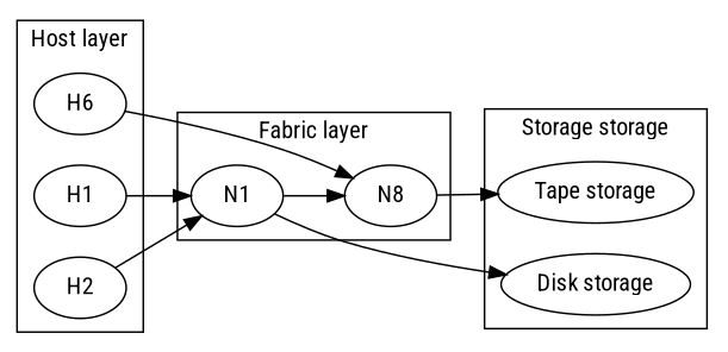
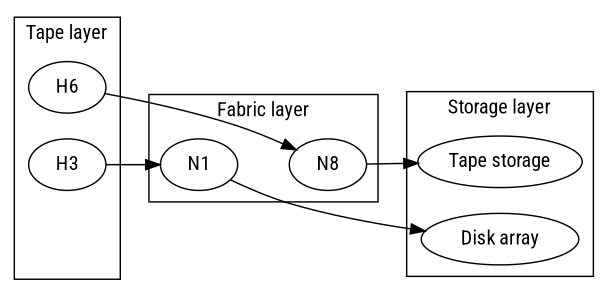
  digraph {
    fontname="Roboto Condensed"
    rankdir=LR
    node [fontname="Roboto Condensed"]
    edge [fontname="Roboto Condensed"]
    N1
    n2 [label=N8]
-   H1
-   H2
+   H1 [label=H3]
    n5 [label=H6]
-   n6 [label="Disk storage"]
+   n6 [label="Disk array"]
    n7 [label="Tape storage"]
    subgraph cluster_1 {
      label="Fabric layer"
      N1
      n2
    }
    subgraph cluster_2 {
-     label="Host layer"
+     label="Tape layer"
      H1
-     H2
      n5
    }
    subgraph cluster_3 {
-     label="Storage storage"
+     label="Storage layer"
      n6
      n7
    }
-   N1 -> n2
    N1 -> n6
    n2 -> n7
    H1 -> N1
-   H2 -> N1
    n5 -> n2
  }
